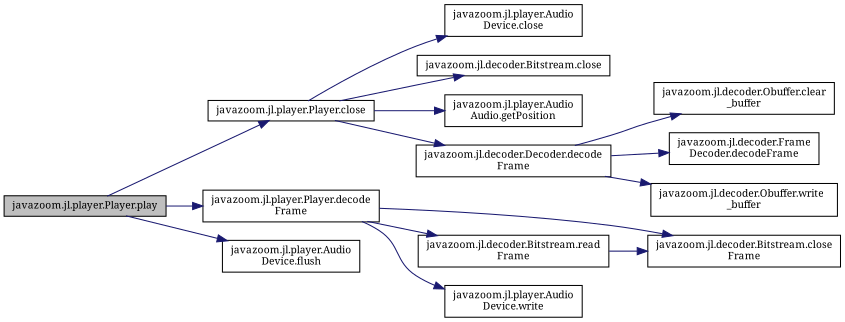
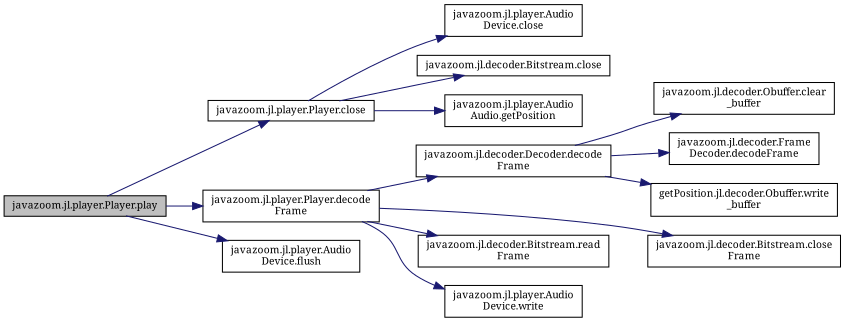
  digraph {
    fontname="Noto Serif"
    rankdir=LR
    node [color=black fillcolor=white fontname="Noto Serif" fontsize=10 shape=record style=filled]
    edge [color=midnightblue fontname="Noto Serif" fontsize=10 labelfontname=Helvetica labelfontsize=10 style=solid]
    n1 [fillcolor=grey75 fontcolor=black height=0.2 label="javazoom.jl.player.Player.play" width=0.4]
    n2 [height=0.2 label="javazoom.jl.player.Player.close" width=0.4]
    n3 [height=0.2 label="javazoom.jl.player.Player.decode\lFrame" width=0.4]
    n4 [height=0.2 label="javazoom.jl.player.Audio\lDevice.flush" width=0.4]
    n5 [height=0.2 label="javazoom.jl.player.Audio\lDevice.close" width=0.4]
    n6 [height=0.2 label="javazoom.jl.decoder.Bitstream.close" width=0.4]
    n7 [height=0.2 label="javazoom.jl.player.Audio\lAudio.getPosition" width=0.4]
    n8 [height=0.2 label="javazoom.jl.decoder.Bitstream.close\lFrame" width=0.4]
    n9 [height=0.2 label="javazoom.jl.decoder.Decoder.decode\lFrame" width=0.4]
    n10 [height=0.2 label="javazoom.jl.decoder.Bitstream.read\lFrame" width=0.4]
    n11 [height=0.2 label="javazoom.jl.player.Audio\lDevice.write" width=0.4]
    n12 [height=0.2 label="javazoom.jl.decoder.Obuffer.clear\l_buffer" width=0.4]
    n13 [height=0.2 label="javazoom.jl.decoder.Frame\lDecoder.decodeFrame" width=0.4]
-   n14 [height=0.2 label="javazoom.jl.decoder.Obuffer.write\l_buffer" width=0.4]
+   n14 [height=0.2 label="getPosition.jl.decoder.Obuffer.write\l_buffer" width=0.4]
    n1 -> n2
    n1 -> n3
    n1 -> n4
    n2 -> n5
    n2 -> n6
    n2 -> n7
    n3 -> n8
-   n2 -> n9
+   n3 -> n9
    n3 -> n10
    n3 -> n11
    n9 -> n12
    n9 -> n13
    n9 -> n14
-   n10 -> n8
  }
